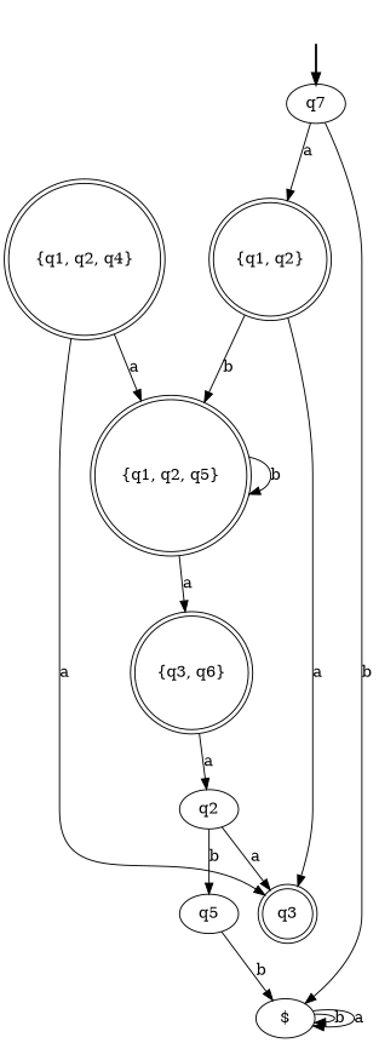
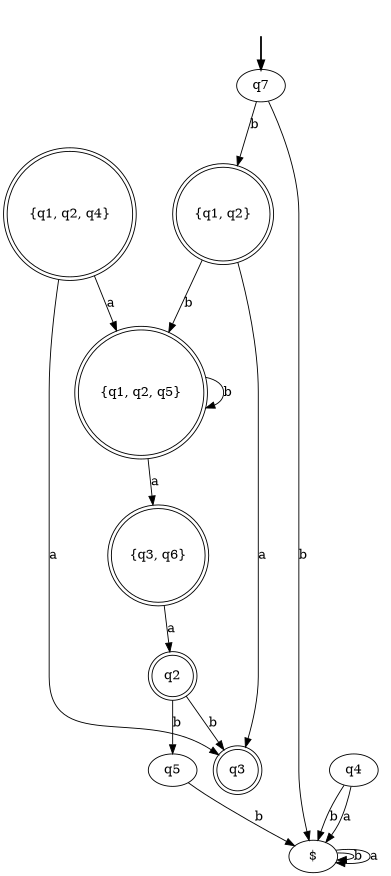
  digraph {
    fake [style=invisible]
    n2 [label=q7 root=true]
    "{q1, q2}" [shape=doublecircle]
    "$"
    q3 [shape=doublecircle]
    "{q1, q2, q5}" [shape=doublecircle]
    "{q3, q6}" [shape=doublecircle]
-   q2
+   q2 [shape=doublecircle]
    q5
    "{q1, q2, q4}" [shape=doublecircle]
+   q4
    fake -> n2 [style=bold]
-   n2 -> "{q1, q2}" [label=a]
+   n2 -> "{q1, q2}" [label=b]
    n2 -> "$" [label=b]
    "{q1, q2}" -> q3 [label=a]
    "{q1, q2}" -> "{q1, q2, q5}" [label=b]
    "$" -> "$" [label=b]
    "$" -> "$" [label=a]
    "{q1, q2, q5}" -> "{q1, q2, q5}" [label=b]
    "{q1, q2, q5}" -> "{q3, q6}" [label=a]
    "{q3, q6}" -> q2 [label=a]
-   q2 -> q3 [label=a]
+   q2 -> q3 [label=b]
    q2 -> q5 [label=b]
    q5 -> "$" [label=b]
    "{q1, q2, q4}" -> q3 [label=a]
    "{q1, q2, q4}" -> "{q1, q2, q5}" [label=a]
+   q4 -> "$" [label=b]
+   q4 -> "$" [label=a]
  }
